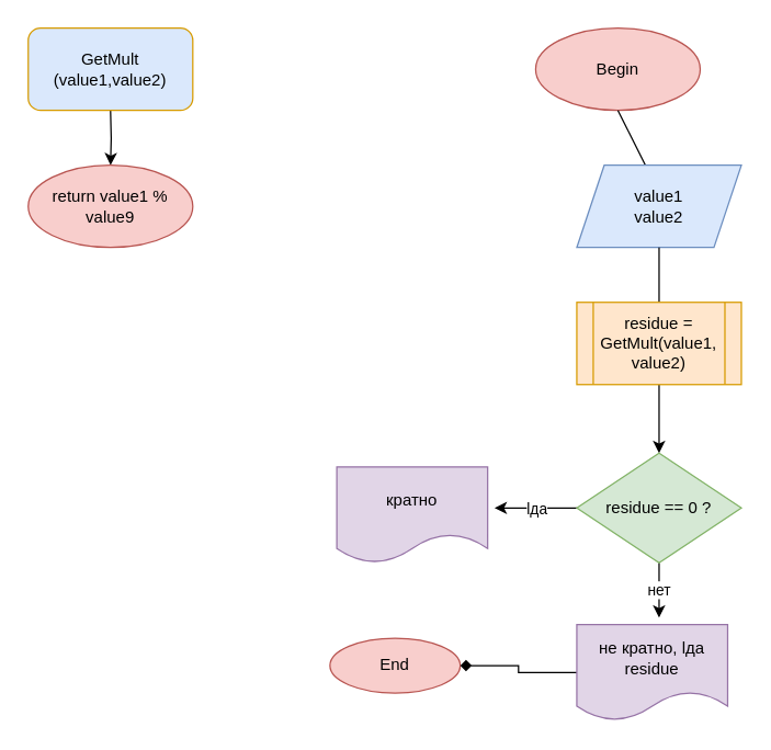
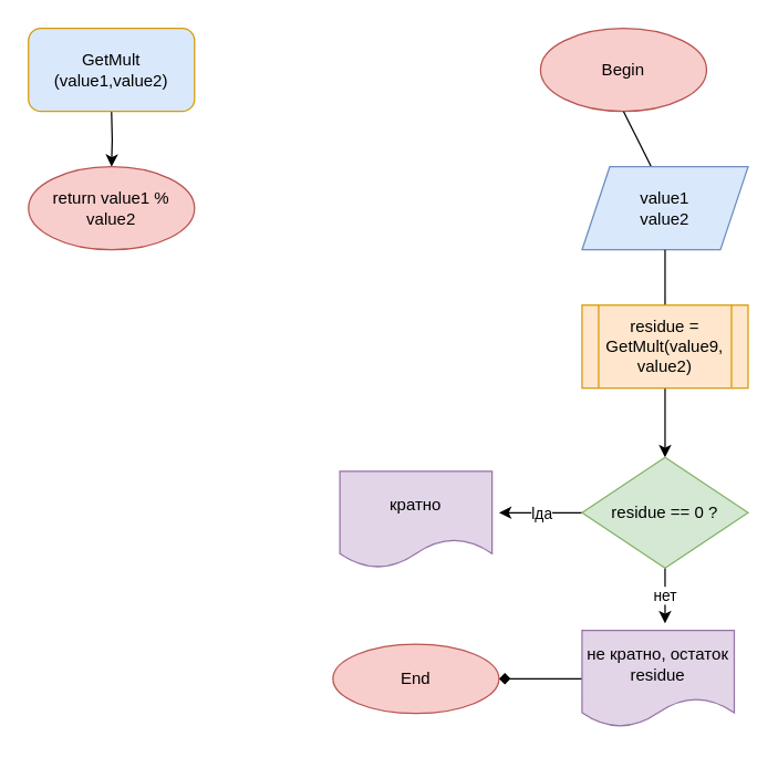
  <mxCell id="0" />
  <mxCell id="1" parent="0" />
  <mxCell id="2" value="Begin" style="ellipse;whiteSpace=wrap;html=1;fillColor=#f8cecc;strokeColor=#b85450;" vertex="1" parent="1"><mxGeometry x="390" y="20" width="120" height="60" as="geometry" /></mxCell>
  <mxCell id="3" value="" style="endArrow=classic;html=1;rounded=0;exitX=0.5;exitY=1;exitDx=0;exitDy=0;" edge="1" parent="1" source="2"><mxGeometry width="50" height="50" relative="1" as="geometry"><mxPoint x="490" y="340" as="sourcePoint" /><mxPoint x="480" y="140" as="targetPoint" /></mxGeometry></mxCell>
  <mxCell id="4" value="value1&lt;br&gt;value2" style="shape=parallelogram;perimeter=parallelogramPerimeter;whiteSpace=wrap;html=1;fixedSize=1;fillColor=#dae8fc;strokeColor=#6c8ebf;" vertex="1" parent="1"><mxGeometry x="420" y="120" width="120" height="60" as="geometry" /></mxCell>
  <mxCell id="5" value="" style="endArrow=classic;html=1;rounded=0;exitX=0.5;exitY=1;exitDx=0;exitDy=0;" edge="1" parent="1" source="4"><mxGeometry width="50" height="50" relative="1" as="geometry"><mxPoint x="490" y="340" as="sourcePoint" /><mxPoint x="480" y="250" as="targetPoint" /></mxGeometry></mxCell>
  <mxCell id="6" style="edgeStyle=orthogonalEdgeStyle;rounded=0;orthogonalLoop=1;jettySize=auto;html=1;entryX=0.5;entryY=0;entryDx=0;entryDy=0;" edge="1" parent="1" source="7"><mxGeometry relative="1" as="geometry"><mxPoint x="480" y="330" as="targetPoint" /></mxGeometry></mxCell>
- <mxCell id="7" value="residue = GetMult(value1,&lt;br&gt;value2)" style="shape=process;whiteSpace=wrap;html=1;backgroundOutline=1;fillColor=#ffe6cc;strokeColor=#d79b00;" vertex="1" parent="1"><mxGeometry x="420" y="220" width="120" height="60" as="geometry" /></mxCell>
+ <mxCell id="7" value="residue = GetMult(value9,&lt;br&gt;value2)" style="shape=process;whiteSpace=wrap;html=1;backgroundOutline=1;fillColor=#ffe6cc;strokeColor=#d79b00;" vertex="1" parent="1"><mxGeometry x="420" y="220" width="120" height="60" as="geometry" /></mxCell>
  <mxCell id="8" style="edgeStyle=orthogonalEdgeStyle;rounded=0;orthogonalLoop=1;jettySize=auto;html=1;" edge="1" parent="1"><mxGeometry relative="1" as="geometry"><mxPoint x="80" y="120" as="targetPoint" /><mxPoint x="80" y="80" as="sourcePoint" /></mxGeometry></mxCell>
  <mxCell id="9" value="GetMult&lt;br&gt;(value1,value2)" style="rounded=1;whiteSpace=wrap;html=1;fillColor=#dae8fc;strokeColor=#d79b00;" vertex="1" parent="1"><mxGeometry x="20" y="20" width="120" height="60" as="geometry" /></mxCell>
- <mxCell id="10" value="return value1 % value9" style="ellipse;whiteSpace=wrap;html=1;fillColor=#f8cecc;strokeColor=#b85450;" vertex="1" parent="1"><mxGeometry x="20" y="120" width="120" height="60" as="geometry" /></mxCell>
- <mxCell id="11" value="End" style="ellipse;whiteSpace=wrap;html=1;fillColor=#f8cecc;strokeColor=#b85450;" vertex="1" parent="1"><mxGeometry x="240" y="465" width="95" height="40" as="geometry" /></mxCell>
+ <mxCell id="10" value="return value1 % value2" style="ellipse;whiteSpace=wrap;html=1;fillColor=#f8cecc;strokeColor=#b85450;" vertex="1" parent="1"><mxGeometry x="20" y="120" width="120" height="60" as="geometry" /></mxCell>
+ <mxCell id="11" value="End" style="ellipse;whiteSpace=wrap;html=1;fillColor=#f8cecc;strokeColor=#b85450;" vertex="1" parent="1"><mxGeometry x="240" y="465" width="120" height="50" as="geometry" /></mxCell>
  <mxCell id="12" value="кратно" style="shape=document;whiteSpace=wrap;html=1;boundedLbl=1;fillColor=#e1d5e7;strokeColor=#9673a6;" vertex="1" parent="1"><mxGeometry x="245" y="340" width="110" height="70" as="geometry" /></mxCell>
  <mxCell id="13" value="lда" style="edgeStyle=orthogonalEdgeStyle;rounded=0;orthogonalLoop=1;jettySize=auto;html=1;" edge="1" parent="1" source="15"><mxGeometry relative="1" as="geometry"><mxPoint x="360" y="370" as="targetPoint" /></mxGeometry></mxCell>
  <mxCell id="14" value="нет" style="edgeStyle=orthogonalEdgeStyle;rounded=0;orthogonalLoop=1;jettySize=auto;html=1;" edge="1" parent="1" source="15"><mxGeometry relative="1" as="geometry"><mxPoint x="480" y="450" as="targetPoint" /></mxGeometry></mxCell>
  <mxCell id="15" value="residue == 0 ?" style="rhombus;whiteSpace=wrap;html=1;fillColor=#d5e8d4;strokeColor=#82b366;" vertex="1" parent="1"><mxGeometry x="420" y="330" width="120" height="80" as="geometry" /></mxCell>
  <mxCell id="16" style="edgeStyle=orthogonalEdgeStyle;rounded=0;orthogonalLoop=1;jettySize=auto;html=1;entryX=1;entryY=0.5;entryDx=0;entryDy=0;endArrow=diamond;" edge="1" parent="1" source="17" target="11"><mxGeometry relative="1" as="geometry" /></mxCell>
- <mxCell id="17" value="не кратно, lда residue" style="shape=document;whiteSpace=wrap;html=1;boundedLbl=1;fillColor=#e1d5e7;strokeColor=#9673a6;" vertex="1" parent="1"><mxGeometry x="420" y="455" width="110" height="70" as="geometry" /></mxCell>
+ <mxCell id="17" value="не кратно, остаток residue" style="shape=document;whiteSpace=wrap;html=1;boundedLbl=1;fillColor=#e1d5e7;strokeColor=#9673a6;" vertex="1" parent="1"><mxGeometry x="420" y="455" width="110" height="70" as="geometry" /></mxCell>
